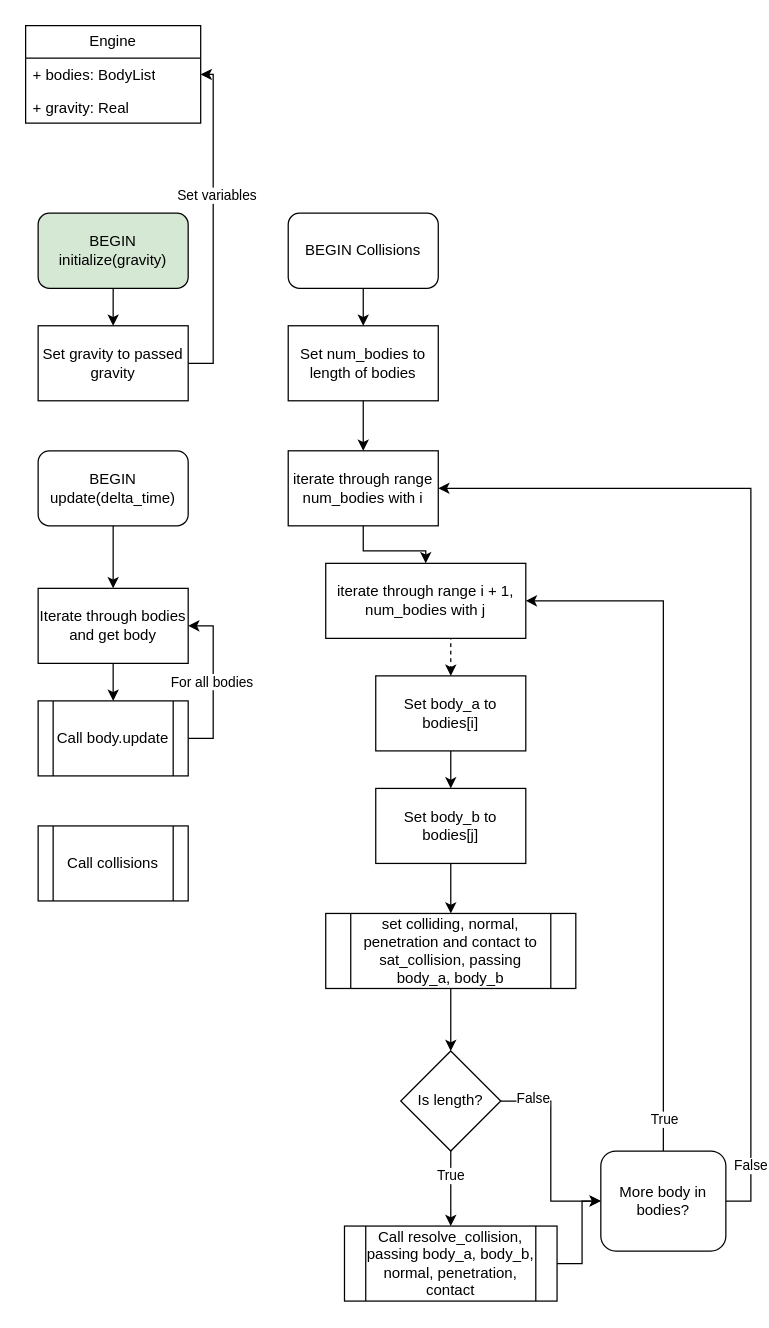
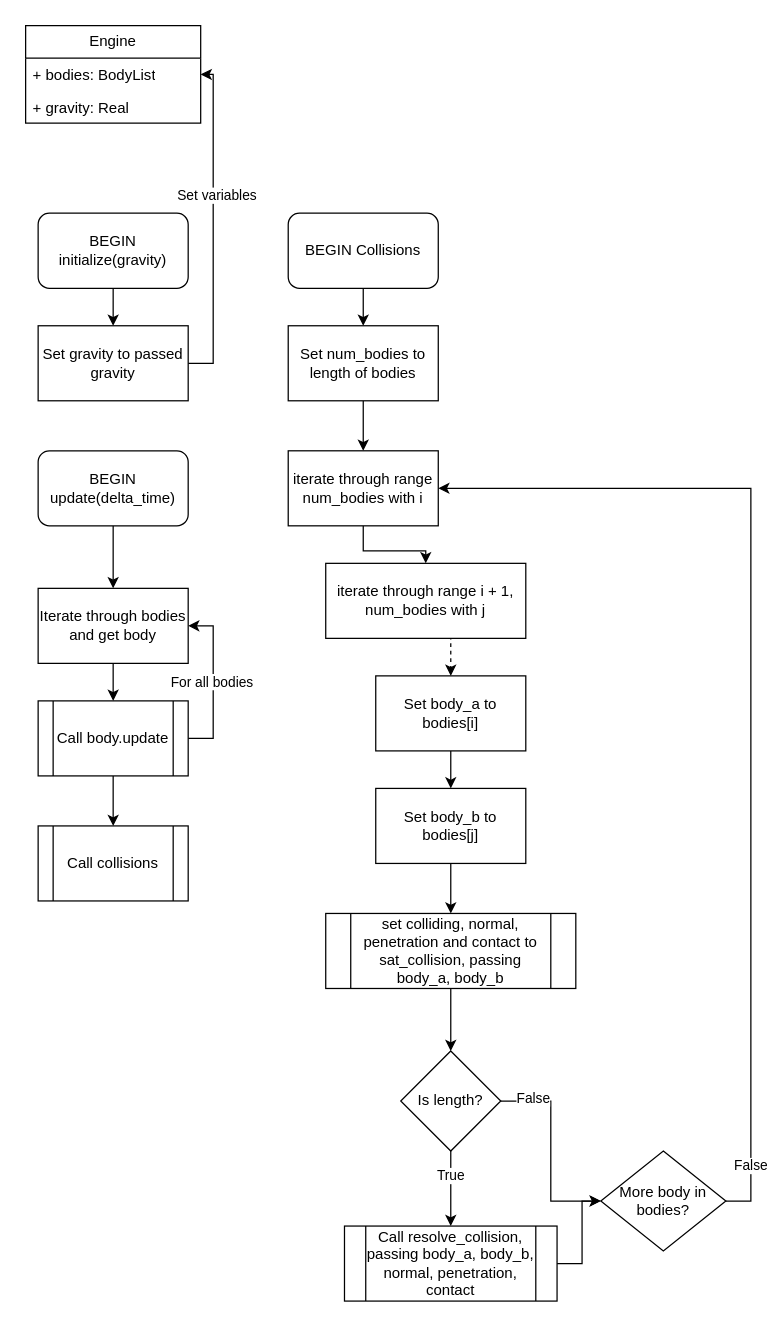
  <mxCell id="0" />
  <mxCell id="1" parent="0" />
  <mxCell id="2" value="Engine" style="swimlane;fontStyle=0;childLayout=stackLayout;horizontal=1;startSize=26;fillColor=none;horizontalStack=0;resizeParent=1;resizeParentMax=0;resizeLast=0;collapsible=1;marginBottom=0;whiteSpace=wrap;html=1;" vertex="1" parent="1"><mxGeometry x="20" y="20" width="140" height="78" as="geometry" /></mxCell>
  <mxCell id="3" value="+ bodies: BodyList" style="text;strokeColor=none;fillColor=none;align=left;verticalAlign=top;spacingLeft=4;spacingRight=4;overflow=hidden;rotatable=0;points=[[0,0.5],[1,0.5]];portConstraint=eastwest;whiteSpace=wrap;html=1;" vertex="1" parent="2"><mxGeometry y="26" width="140" height="26" as="geometry" /></mxCell>
  <mxCell id="4" value="+ gravity: Real" style="text;strokeColor=none;fillColor=none;align=left;verticalAlign=top;spacingLeft=4;spacingRight=4;overflow=hidden;rotatable=0;points=[[0,0.5],[1,0.5]];portConstraint=eastwest;whiteSpace=wrap;html=1;" vertex="1" parent="2"><mxGeometry y="52" width="140" height="26" as="geometry" /></mxCell>
  <mxCell id="5" style="edgeStyle=orthogonalEdgeStyle;rounded=0;orthogonalLoop=1;jettySize=auto;html=1;exitX=0.5;exitY=1;exitDx=0;exitDy=0;" edge="1" parent="1" source="6" target="9"><mxGeometry relative="1" as="geometry"><mxPoint x="90" y="280" as="targetPoint" /></mxGeometry></mxCell>
- <mxCell id="6" value="BEGIN initialize(gravity)" style="rounded=1;whiteSpace=wrap;html=1;fillColor=#d5e8d4;" vertex="1" parent="1"><mxGeometry x="30" y="170" width="120" height="60" as="geometry" /></mxCell>
+ <mxCell id="6" value="BEGIN initialize(gravity)" style="rounded=1;whiteSpace=wrap;html=1;" vertex="1" parent="1"><mxGeometry x="30" y="170" width="120" height="60" as="geometry" /></mxCell>
  <mxCell id="7" style="edgeStyle=orthogonalEdgeStyle;rounded=0;orthogonalLoop=1;jettySize=auto;html=1;exitX=1;exitY=0.5;exitDx=0;exitDy=0;entryX=1;entryY=0.5;entryDx=0;entryDy=0;" edge="1" parent="1" source="9" target="2"><mxGeometry relative="1" as="geometry" /></mxCell>
  <mxCell id="8" value="Set variables" style="edgeLabel;html=1;align=center;verticalAlign=middle;resizable=0;points=[];" vertex="1" connectable="0" parent="7"><mxGeometry x="0.188" y="-2" relative="1" as="geometry"><mxPoint as="offset" /></mxGeometry></mxCell>
  <mxCell id="9" value="Set gravity to passed gravity" style="rounded=0;whiteSpace=wrap;html=1;" vertex="1" parent="1"><mxGeometry x="30" y="260" width="120" height="60" as="geometry" /></mxCell>
  <mxCell id="10" style="edgeStyle=orthogonalEdgeStyle;rounded=0;orthogonalLoop=1;jettySize=auto;html=1;exitX=0.5;exitY=1;exitDx=0;exitDy=0;entryX=0.5;entryY=0;entryDx=0;entryDy=0;" edge="1" parent="1" source="11" target="13"><mxGeometry relative="1" as="geometry" /></mxCell>
  <mxCell id="11" value="BEGIN update(delta_time)" style="rounded=1;whiteSpace=wrap;html=1;" vertex="1" parent="1"><mxGeometry x="30" y="360" width="120" height="60" as="geometry" /></mxCell>
  <mxCell id="12" style="edgeStyle=orthogonalEdgeStyle;rounded=0;orthogonalLoop=1;jettySize=auto;html=1;exitX=0.5;exitY=1;exitDx=0;exitDy=0;entryX=0.5;entryY=0;entryDx=0;entryDy=0;" edge="1" parent="1" source="13" target="17"><mxGeometry relative="1" as="geometry" /></mxCell>
  <mxCell id="13" value="Iterate through bodies and get body" style="rounded=0;whiteSpace=wrap;html=1;" vertex="1" parent="1"><mxGeometry x="30" y="470" width="120" height="60" as="geometry" /></mxCell>
  <mxCell id="14" style="edgeStyle=orthogonalEdgeStyle;rounded=0;orthogonalLoop=1;jettySize=auto;html=1;exitX=1;exitY=0.5;exitDx=0;exitDy=0;entryX=1;entryY=0.5;entryDx=0;entryDy=0;" edge="1" parent="1" source="17" target="13"><mxGeometry relative="1" as="geometry" /></mxCell>
  <mxCell id="15" value="For all bodies" style="edgeLabel;html=1;align=center;verticalAlign=middle;resizable=0;points=[];" vertex="1" connectable="0" parent="14"><mxGeometry x="0.015" y="2" relative="1" as="geometry"><mxPoint as="offset" /></mxGeometry></mxCell>
+ <mxCell id="16" style="edgeStyle=orthogonalEdgeStyle;rounded=0;orthogonalLoop=1;jettySize=auto;html=1;exitX=0.5;exitY=1;exitDx=0;exitDy=0;entryX=0.5;entryY=0;entryDx=0;entryDy=0;" edge="1" parent="1" source="17" target="18"><mxGeometry relative="1" as="geometry" /></mxCell>
  <mxCell id="17" value="Call body.update" style="shape=process;whiteSpace=wrap;html=1;backgroundOutline=1;" vertex="1" parent="1"><mxGeometry x="30" y="560" width="120" height="60" as="geometry" /></mxCell>
  <mxCell id="18" value="Call collisions" style="shape=process;whiteSpace=wrap;html=1;backgroundOutline=1;" vertex="1" parent="1"><mxGeometry x="30" y="660" width="120" height="60" as="geometry" /></mxCell>
  <mxCell id="19" style="edgeStyle=orthogonalEdgeStyle;rounded=0;orthogonalLoop=1;jettySize=auto;html=1;exitX=0.5;exitY=1;exitDx=0;exitDy=0;entryX=0.5;entryY=0;entryDx=0;entryDy=0;" edge="1" parent="1" source="20" target="22"><mxGeometry relative="1" as="geometry" /></mxCell>
  <mxCell id="20" value="BEGIN Collisions" style="rounded=1;whiteSpace=wrap;html=1;" vertex="1" parent="1"><mxGeometry x="230" y="170" width="120" height="60" as="geometry" /></mxCell>
  <mxCell id="21" style="edgeStyle=orthogonalEdgeStyle;rounded=0;orthogonalLoop=1;jettySize=auto;html=1;exitX=0.5;exitY=1;exitDx=0;exitDy=0;entryX=0.5;entryY=0;entryDx=0;entryDy=0;" edge="1" parent="1" source="22" target="24"><mxGeometry relative="1" as="geometry" /></mxCell>
  <mxCell id="22" value="Set num_bodies to length of bodies" style="rounded=0;whiteSpace=wrap;html=1;" vertex="1" parent="1"><mxGeometry x="230" y="260" width="120" height="60" as="geometry" /></mxCell>
  <mxCell id="23" style="edgeStyle=orthogonalEdgeStyle;rounded=0;orthogonalLoop=1;jettySize=auto;html=1;exitX=0.5;exitY=1;exitDx=0;exitDy=0;entryX=0.5;entryY=0;entryDx=0;entryDy=0;" edge="1" parent="1" source="24" target="26"><mxGeometry relative="1" as="geometry" /></mxCell>
  <mxCell id="24" value="iterate through range num_bodies with i" style="rounded=0;whiteSpace=wrap;html=1;" vertex="1" parent="1"><mxGeometry x="230" y="360" width="120" height="60" as="geometry" /></mxCell>
  <mxCell id="25" style="edgeStyle=orthogonalEdgeStyle;rounded=0;orthogonalLoop=1;jettySize=auto;html=1;exitX=0.5;exitY=1;exitDx=0;exitDy=0;entryX=0.5;entryY=0;entryDx=0;entryDy=0;dashed=1;" edge="1" parent="1" source="26" target="28"><mxGeometry relative="1" as="geometry" /></mxCell>
  <mxCell id="26" value="iterate through range i + 1, num_bodies with j" style="rounded=0;whiteSpace=wrap;html=1;" vertex="1" parent="1"><mxGeometry x="260" y="450" width="160" height="60" as="geometry" /></mxCell>
  <mxCell id="27" style="edgeStyle=orthogonalEdgeStyle;rounded=0;orthogonalLoop=1;jettySize=auto;html=1;exitX=0.5;exitY=1;exitDx=0;exitDy=0;entryX=0.5;entryY=0;entryDx=0;entryDy=0;" edge="1" parent="1" source="28" target="30"><mxGeometry relative="1" as="geometry" /></mxCell>
  <mxCell id="28" value="Set body_a to bodies[i]" style="rounded=0;whiteSpace=wrap;html=1;" vertex="1" parent="1"><mxGeometry x="300" y="540" width="120" height="60" as="geometry" /></mxCell>
  <mxCell id="29" style="edgeStyle=orthogonalEdgeStyle;rounded=0;orthogonalLoop=1;jettySize=auto;html=1;exitX=0.5;exitY=1;exitDx=0;exitDy=0;entryX=0.5;entryY=0;entryDx=0;entryDy=0;" edge="1" parent="1" source="30" target="32"><mxGeometry relative="1" as="geometry" /></mxCell>
  <mxCell id="30" value="Set body_b to bodies[j]" style="rounded=0;whiteSpace=wrap;html=1;" vertex="1" parent="1"><mxGeometry x="300" y="630" width="120" height="60" as="geometry" /></mxCell>
  <mxCell id="31" style="edgeStyle=orthogonalEdgeStyle;rounded=0;orthogonalLoop=1;jettySize=auto;html=1;exitX=0.5;exitY=1;exitDx=0;exitDy=0;entryX=0.5;entryY=0;entryDx=0;entryDy=0;" edge="1" parent="1" source="32" target="37"><mxGeometry relative="1" as="geometry" /></mxCell>
  <mxCell id="32" value="set colliding, normal, penetration and contact to sat_collision, passing body_a, body_b" style="shape=process;whiteSpace=wrap;html=1;backgroundOutline=1;" vertex="1" parent="1"><mxGeometry x="260" y="730" width="200" height="60" as="geometry" /></mxCell>
  <mxCell id="33" style="edgeStyle=orthogonalEdgeStyle;rounded=0;orthogonalLoop=1;jettySize=auto;html=1;exitX=0.5;exitY=1;exitDx=0;exitDy=0;entryX=0.5;entryY=0;entryDx=0;entryDy=0;" edge="1" parent="1" source="37" target="39"><mxGeometry relative="1" as="geometry" /></mxCell>
  <mxCell id="34" value="True" style="edgeLabel;html=1;align=center;verticalAlign=middle;resizable=0;points=[];" vertex="1" connectable="0" parent="33"><mxGeometry x="-0.367" y="-1" relative="1" as="geometry"><mxPoint as="offset" /></mxGeometry></mxCell>
  <mxCell id="35" style="edgeStyle=orthogonalEdgeStyle;rounded=0;orthogonalLoop=1;jettySize=auto;html=1;exitX=1;exitY=0.5;exitDx=0;exitDy=0;entryX=0;entryY=0.5;entryDx=0;entryDy=0;" edge="1" parent="1" source="37" target="44"><mxGeometry relative="1" as="geometry" /></mxCell>
  <mxCell id="36" value="False" style="edgeLabel;html=1;align=center;verticalAlign=middle;resizable=0;points=[];" vertex="1" connectable="0" parent="35"><mxGeometry x="-0.685" y="3" relative="1" as="geometry"><mxPoint as="offset" /></mxGeometry></mxCell>
  <mxCell id="37" value="Is length?" style="rhombus;whiteSpace=wrap;html=1;" vertex="1" parent="1"><mxGeometry x="320" y="840" width="80" height="80" as="geometry" /></mxCell>
  <mxCell id="38" style="edgeStyle=orthogonalEdgeStyle;rounded=0;orthogonalLoop=1;jettySize=auto;html=1;exitX=1;exitY=0.5;exitDx=0;exitDy=0;entryX=0;entryY=0.5;entryDx=0;entryDy=0;" edge="1" parent="1" source="39" target="44"><mxGeometry relative="1" as="geometry" /></mxCell>
  <mxCell id="39" value="Call resolve_collision, passing body_a, body_b, normal, penetration, contact" style="shape=process;whiteSpace=wrap;html=1;backgroundOutline=1;" vertex="1" parent="1"><mxGeometry x="275" y="980" width="170" height="60" as="geometry" /></mxCell>
- <mxCell id="40" style="edgeStyle=orthogonalEdgeStyle;rounded=0;orthogonalLoop=1;jettySize=auto;html=1;exitX=0.5;exitY=0;exitDx=0;exitDy=0;entryX=1;entryY=0.5;entryDx=0;entryDy=0;" edge="1" parent="1" source="44" target="26"><mxGeometry relative="1" as="geometry" /></mxCell>
- <mxCell id="41" value="True" style="edgeLabel;html=1;align=center;verticalAlign=middle;resizable=0;points=[];" vertex="1" connectable="0" parent="40"><mxGeometry x="-0.905" relative="1" as="geometry"><mxPoint as="offset" /></mxGeometry></mxCell>
  <mxCell id="42" style="edgeStyle=orthogonalEdgeStyle;rounded=0;orthogonalLoop=1;jettySize=auto;html=1;exitX=1;exitY=0.5;exitDx=0;exitDy=0;entryX=1;entryY=0.5;entryDx=0;entryDy=0;" edge="1" parent="1" source="44" target="24"><mxGeometry relative="1" as="geometry" /></mxCell>
  <mxCell id="43" value="False" style="edgeLabel;html=1;align=center;verticalAlign=middle;resizable=0;points=[];" vertex="1" connectable="0" parent="42"><mxGeometry x="-0.883" y="1" relative="1" as="geometry"><mxPoint as="offset" /></mxGeometry></mxCell>
- <mxCell id="44" value="More body in bodies?" style="whiteSpace=wrap;html=1;rounded=1;" vertex="1" parent="1"><mxGeometry x="480" y="920" width="100" height="80" as="geometry" /></mxCell>
+ <mxCell id="44" value="More body in bodies?" style="rhombus;whiteSpace=wrap;html=1;" vertex="1" parent="1"><mxGeometry x="480" y="920" width="100" height="80" as="geometry" /></mxCell>
